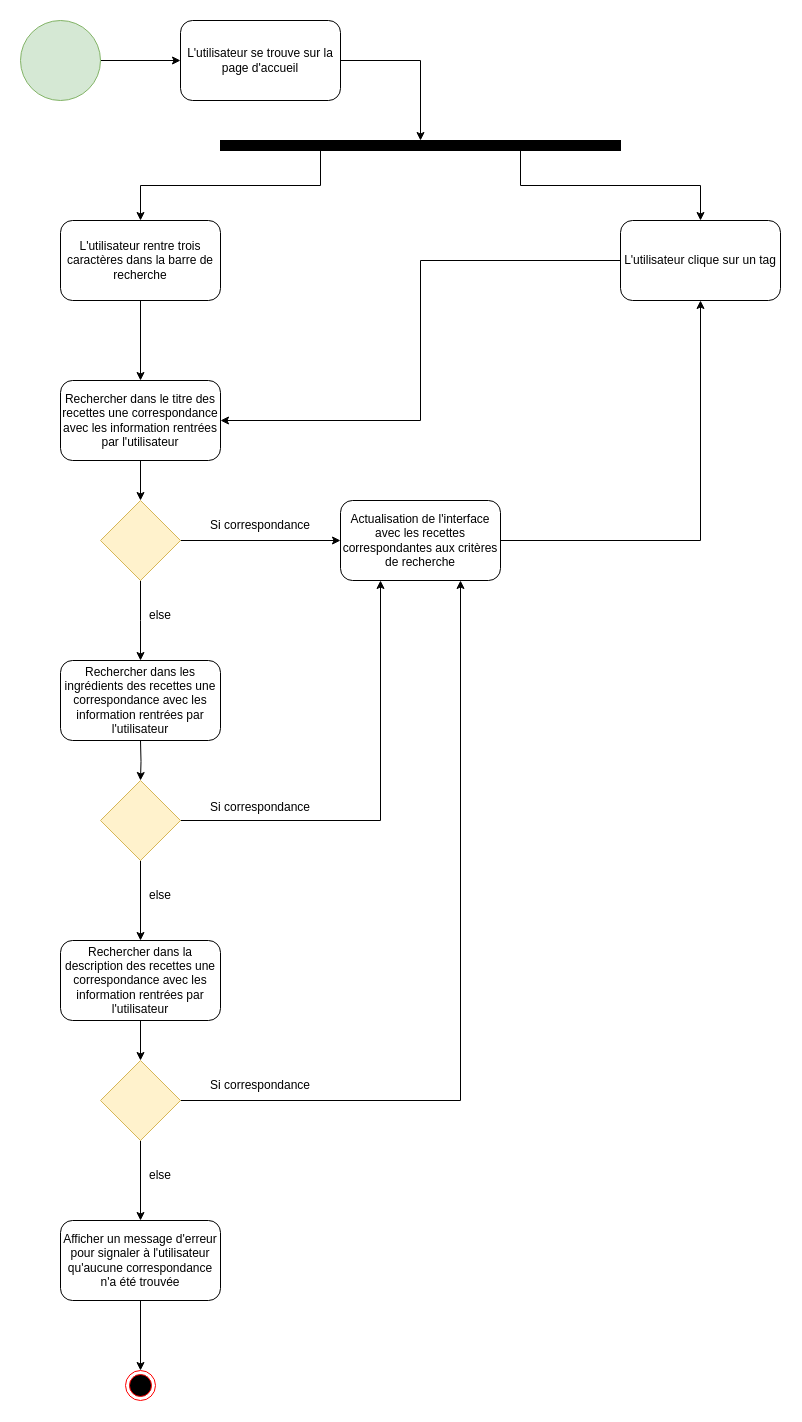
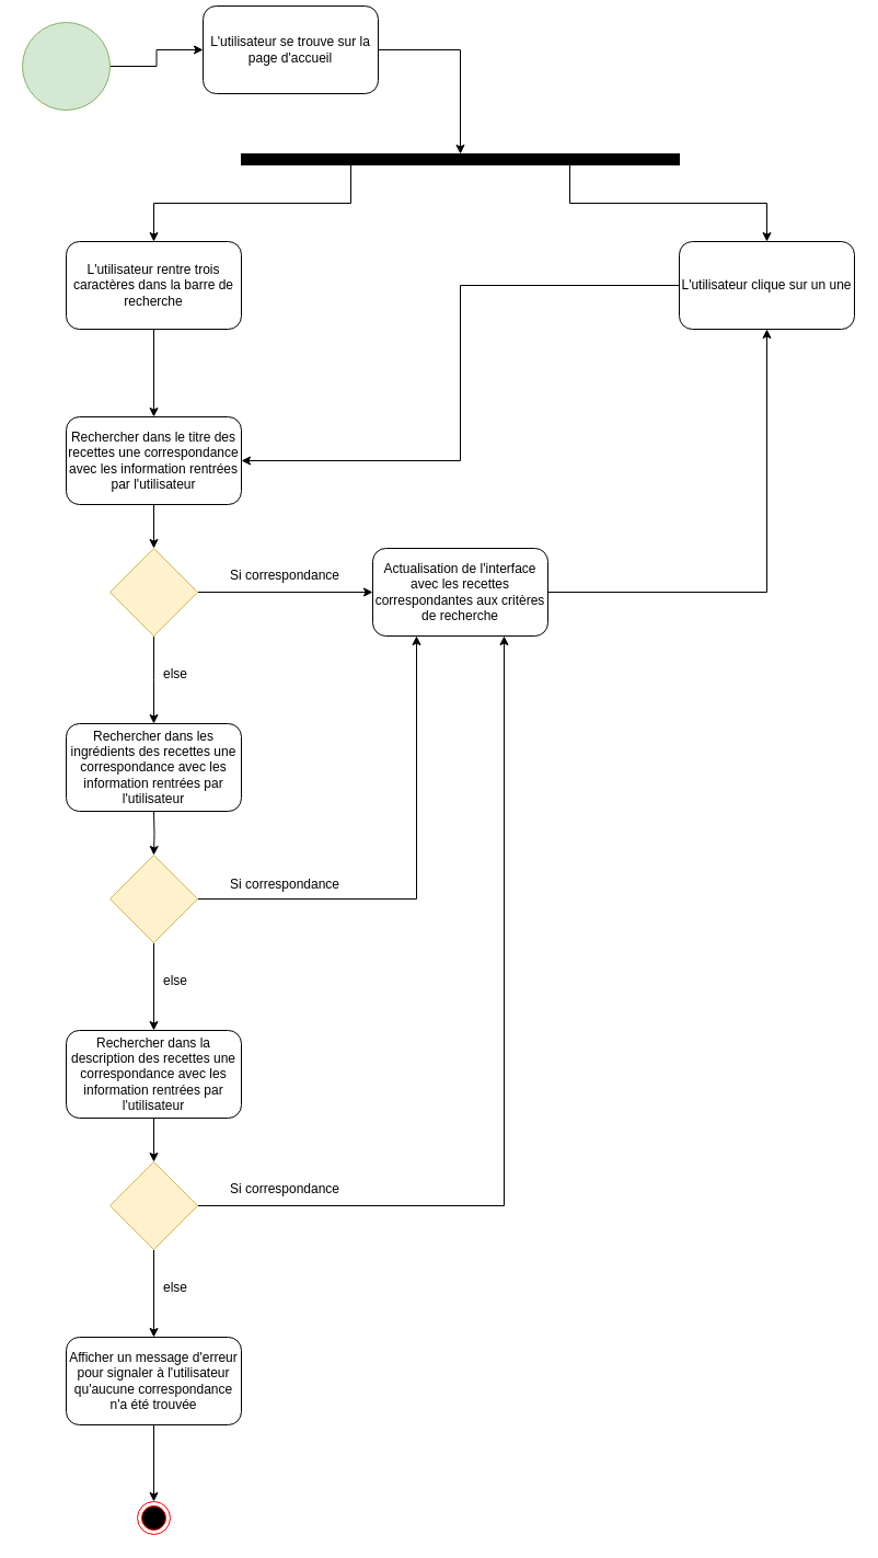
  <mxCell id="0" />
  <mxCell id="1" parent="0" />
  <mxCell id="2" style="edgeStyle=orthogonalEdgeStyle;rounded=0;orthogonalLoop=1;jettySize=auto;html=1;exitX=1;exitY=0.5;exitDx=0;exitDy=0;" edge="1" parent="1" source="3" target="5"><mxGeometry relative="1" as="geometry" /></mxCell>
  <mxCell id="3" value="" style="ellipse;whiteSpace=wrap;html=1;aspect=fixed;fillColor=#d5e8d4;strokeColor=#82b366;" vertex="1" parent="1"><mxGeometry x="20" y="20" width="80" height="80" as="geometry" /></mxCell>
  <mxCell id="4" style="edgeStyle=orthogonalEdgeStyle;rounded=0;orthogonalLoop=1;jettySize=auto;html=1;exitX=1;exitY=0.5;exitDx=0;exitDy=0;entryX=0.5;entryY=0;entryDx=0;entryDy=0;" edge="1" parent="1" source="5" target="8"><mxGeometry relative="1" as="geometry" /></mxCell>
- <mxCell id="5" value="L'utilisateur se trouve sur la page d'accueil" style="rounded=1;whiteSpace=wrap;html=1;" vertex="1" parent="1"><mxGeometry x="180" y="20" width="160" height="80" as="geometry" /></mxCell>
+ <mxCell id="5" value="L'utilisateur se trouve sur la page d'accueil" style="rounded=1;whiteSpace=wrap;html=1;" vertex="1" parent="1"><mxGeometry x="185" y="5" width="160" height="80" as="geometry" /></mxCell>
  <mxCell id="6" style="edgeStyle=orthogonalEdgeStyle;rounded=0;orthogonalLoop=1;jettySize=auto;html=1;exitX=0.25;exitY=1;exitDx=0;exitDy=0;entryX=0.5;entryY=0;entryDx=0;entryDy=0;" edge="1" parent="1" source="8" target="10"><mxGeometry relative="1" as="geometry" /></mxCell>
  <mxCell id="7" style="edgeStyle=orthogonalEdgeStyle;rounded=0;orthogonalLoop=1;jettySize=auto;html=1;exitX=0.75;exitY=1;exitDx=0;exitDy=0;entryX=0.5;entryY=0;entryDx=0;entryDy=0;" edge="1" parent="1" source="8" target="12"><mxGeometry relative="1" as="geometry" /></mxCell>
  <mxCell id="8" value="" style="rounded=0;whiteSpace=wrap;html=1;fillColor=#000000;" vertex="1" parent="1"><mxGeometry x="220" y="140" width="400" height="10" as="geometry" /></mxCell>
  <mxCell id="9" style="edgeStyle=orthogonalEdgeStyle;rounded=0;orthogonalLoop=1;jettySize=auto;html=1;exitX=0.5;exitY=1;exitDx=0;exitDy=0;entryX=0.5;entryY=0;entryDx=0;entryDy=0;" edge="1" parent="1" source="10" target="14"><mxGeometry relative="1" as="geometry" /></mxCell>
  <mxCell id="10" value="L'utilisateur rentre trois caractères dans la barre de recherche" style="rounded=1;whiteSpace=wrap;html=1;fillColor=#FFFFFF;" vertex="1" parent="1"><mxGeometry x="60" y="220" width="160" height="80" as="geometry" /></mxCell>
  <mxCell id="11" style="edgeStyle=orthogonalEdgeStyle;rounded=0;orthogonalLoop=1;jettySize=auto;html=1;exitX=0;exitY=0.5;exitDx=0;exitDy=0;entryX=1;entryY=0.5;entryDx=0;entryDy=0;" edge="1" parent="1" source="12" target="14"><mxGeometry relative="1" as="geometry" /></mxCell>
- <mxCell id="12" value="L'utilisateur clique sur un tag" style="rounded=1;whiteSpace=wrap;html=1;fillColor=#FFFFFF;" vertex="1" parent="1"><mxGeometry x="620" y="220" width="160" height="80" as="geometry" /></mxCell>
+ <mxCell id="12" value="L'utilisateur clique sur un une" style="rounded=1;whiteSpace=wrap;html=1;fillColor=#FFFFFF;" vertex="1" parent="1"><mxGeometry x="620" y="220" width="160" height="80" as="geometry" /></mxCell>
  <mxCell id="13" style="edgeStyle=orthogonalEdgeStyle;rounded=0;orthogonalLoop=1;jettySize=auto;html=1;exitX=0.5;exitY=1;exitDx=0;exitDy=0;entryX=0.5;entryY=0;entryDx=0;entryDy=0;" edge="1" parent="1" source="14" target="17"><mxGeometry relative="1" as="geometry" /></mxCell>
  <mxCell id="14" value="Rechercher dans le titre des recettes une correspondance avec les information rentrées par l'utilisateur" style="rounded=1;whiteSpace=wrap;html=1;fillColor=#FFFFFF;" vertex="1" parent="1"><mxGeometry x="60" y="380" width="160" height="80" as="geometry" /></mxCell>
  <mxCell id="15" style="edgeStyle=orthogonalEdgeStyle;rounded=0;orthogonalLoop=1;jettySize=auto;html=1;exitX=1;exitY=0.5;exitDx=0;exitDy=0;entryX=0;entryY=0.5;entryDx=0;entryDy=0;" edge="1" parent="1" source="17" target="19"><mxGeometry relative="1" as="geometry" /></mxCell>
  <mxCell id="16" style="edgeStyle=orthogonalEdgeStyle;rounded=0;orthogonalLoop=1;jettySize=auto;html=1;exitX=0.5;exitY=1;exitDx=0;exitDy=0;" edge="1" parent="1" source="17"><mxGeometry relative="1" as="geometry"><mxPoint x="140" y="660" as="targetPoint" /></mxGeometry></mxCell>
  <mxCell id="17" value="" style="rhombus;whiteSpace=wrap;html=1;fillColor=#fff2cc;strokeColor=#d6b656;" vertex="1" parent="1"><mxGeometry x="100" y="500" width="80" height="80" as="geometry" /></mxCell>
  <mxCell id="18" style="edgeStyle=orthogonalEdgeStyle;rounded=0;orthogonalLoop=1;jettySize=auto;html=1;exitX=1;exitY=0.5;exitDx=0;exitDy=0;entryX=0.5;entryY=1;entryDx=0;entryDy=0;" edge="1" parent="1" source="19" target="12"><mxGeometry relative="1" as="geometry" /></mxCell>
  <mxCell id="19" value="Actualisation de l'interface avec les recettes correspondantes aux critères de recherche" style="rounded=1;whiteSpace=wrap;html=1;fillColor=#FFFFFF;" vertex="1" parent="1"><mxGeometry x="340" y="500" width="160" height="80" as="geometry" /></mxCell>
  <mxCell id="20" style="edgeStyle=orthogonalEdgeStyle;rounded=0;orthogonalLoop=1;jettySize=auto;html=1;exitX=1;exitY=0.5;exitDx=0;exitDy=0;entryX=0.25;entryY=1;entryDx=0;entryDy=0;" edge="1" parent="1" source="22" target="19"><mxGeometry relative="1" as="geometry" /></mxCell>
  <mxCell id="21" style="edgeStyle=orthogonalEdgeStyle;rounded=0;orthogonalLoop=1;jettySize=auto;html=1;exitX=0.5;exitY=1;exitDx=0;exitDy=0;" edge="1" parent="1" source="22" target="26"><mxGeometry relative="1" as="geometry" /></mxCell>
  <mxCell id="22" value="" style="rhombus;whiteSpace=wrap;html=1;fillColor=#fff2cc;strokeColor=#d6b656;" vertex="1" parent="1"><mxGeometry x="100" y="780" width="80" height="80" as="geometry" /></mxCell>
  <mxCell id="23" style="edgeStyle=orthogonalEdgeStyle;rounded=0;orthogonalLoop=1;jettySize=auto;html=1;exitX=0.5;exitY=1;exitDx=0;exitDy=0;entryX=0.5;entryY=0;entryDx=0;entryDy=0;" edge="1" parent="1" target="22"><mxGeometry relative="1" as="geometry"><mxPoint x="140" y="740" as="sourcePoint" /></mxGeometry></mxCell>
  <mxCell id="24" value="Rechercher dans les ingrédients des recettes une correspondance avec les information rentrées par l'utilisateur" style="rounded=1;whiteSpace=wrap;html=1;fillColor=#FFFFFF;" vertex="1" parent="1"><mxGeometry x="60" y="660" width="160" height="80" as="geometry" /></mxCell>
  <mxCell id="25" style="edgeStyle=orthogonalEdgeStyle;rounded=0;orthogonalLoop=1;jettySize=auto;html=1;exitX=0.5;exitY=1;exitDx=0;exitDy=0;entryX=0.5;entryY=0;entryDx=0;entryDy=0;" edge="1" parent="1" source="26" target="31"><mxGeometry relative="1" as="geometry" /></mxCell>
  <mxCell id="26" value="Rechercher dans la description des recettes une correspondance avec les information rentrées par l'utilisateur" style="rounded=1;whiteSpace=wrap;html=1;fillColor=#FFFFFF;" vertex="1" parent="1"><mxGeometry x="60" y="940" width="160" height="80" as="geometry" /></mxCell>
  <mxCell id="27" value="Si correspondance" style="text;html=1;strokeColor=none;fillColor=none;align=center;verticalAlign=middle;whiteSpace=wrap;rounded=0;" vertex="1" parent="1"><mxGeometry x="190" y="510" width="140" height="30" as="geometry" /></mxCell>
  <mxCell id="28" value="Si correspondance" style="text;html=1;strokeColor=none;fillColor=none;align=center;verticalAlign=middle;whiteSpace=wrap;rounded=0;" vertex="1" parent="1"><mxGeometry x="190" y="792" width="140" height="30" as="geometry" /></mxCell>
  <mxCell id="29" style="edgeStyle=orthogonalEdgeStyle;rounded=0;orthogonalLoop=1;jettySize=auto;html=1;exitX=1;exitY=0.5;exitDx=0;exitDy=0;entryX=0.75;entryY=1;entryDx=0;entryDy=0;" edge="1" parent="1" source="31" target="19"><mxGeometry relative="1" as="geometry" /></mxCell>
  <mxCell id="30" style="edgeStyle=orthogonalEdgeStyle;rounded=0;orthogonalLoop=1;jettySize=auto;html=1;exitX=0.5;exitY=1;exitDx=0;exitDy=0;entryX=0.5;entryY=0;entryDx=0;entryDy=0;" edge="1" parent="1" source="31" target="33"><mxGeometry relative="1" as="geometry" /></mxCell>
  <mxCell id="31" value="" style="rhombus;whiteSpace=wrap;html=1;fillColor=#fff2cc;strokeColor=#d6b656;" vertex="1" parent="1"><mxGeometry x="100" y="1060" width="80" height="80" as="geometry" /></mxCell>
  <mxCell id="32" style="edgeStyle=orthogonalEdgeStyle;rounded=0;orthogonalLoop=1;jettySize=auto;html=1;exitX=0.5;exitY=1;exitDx=0;exitDy=0;entryX=0.5;entryY=0;entryDx=0;entryDy=0;" edge="1" parent="1" source="33" target="34"><mxGeometry relative="1" as="geometry" /></mxCell>
  <mxCell id="33" value="Afficher un message d'erreur pour signaler à l'utilisateur qu'aucune correspondance n'a été trouvée" style="rounded=1;whiteSpace=wrap;html=1;fillColor=#FFFFFF;" vertex="1" parent="1"><mxGeometry x="60" y="1220" width="160" height="80" as="geometry" /></mxCell>
  <mxCell id="34" value="" style="ellipse;html=1;shape=endState;fillColor=#000000;strokeColor=#ff0000;" vertex="1" parent="1"><mxGeometry x="125" y="1370" width="30" height="30" as="geometry" /></mxCell>
  <mxCell id="35" value="Si correspondance" style="text;html=1;strokeColor=none;fillColor=none;align=center;verticalAlign=middle;whiteSpace=wrap;rounded=0;" vertex="1" parent="1"><mxGeometry x="190" y="1070" width="140" height="30" as="geometry" /></mxCell>
  <mxCell id="36" value="else" style="text;html=1;strokeColor=none;fillColor=none;align=center;verticalAlign=middle;whiteSpace=wrap;rounded=0;rotation=0;" vertex="1" parent="1"><mxGeometry x="130" y="600" width="60" height="30" as="geometry" /></mxCell>
  <mxCell id="37" value="else" style="text;html=1;strokeColor=none;fillColor=none;align=center;verticalAlign=middle;whiteSpace=wrap;rounded=0;rotation=0;" vertex="1" parent="1"><mxGeometry x="130" y="880" width="60" height="30" as="geometry" /></mxCell>
  <mxCell id="38" value="else" style="text;html=1;strokeColor=none;fillColor=none;align=center;verticalAlign=middle;whiteSpace=wrap;rounded=0;rotation=0;" vertex="1" parent="1"><mxGeometry x="130" y="1160" width="60" height="30" as="geometry" /></mxCell>
